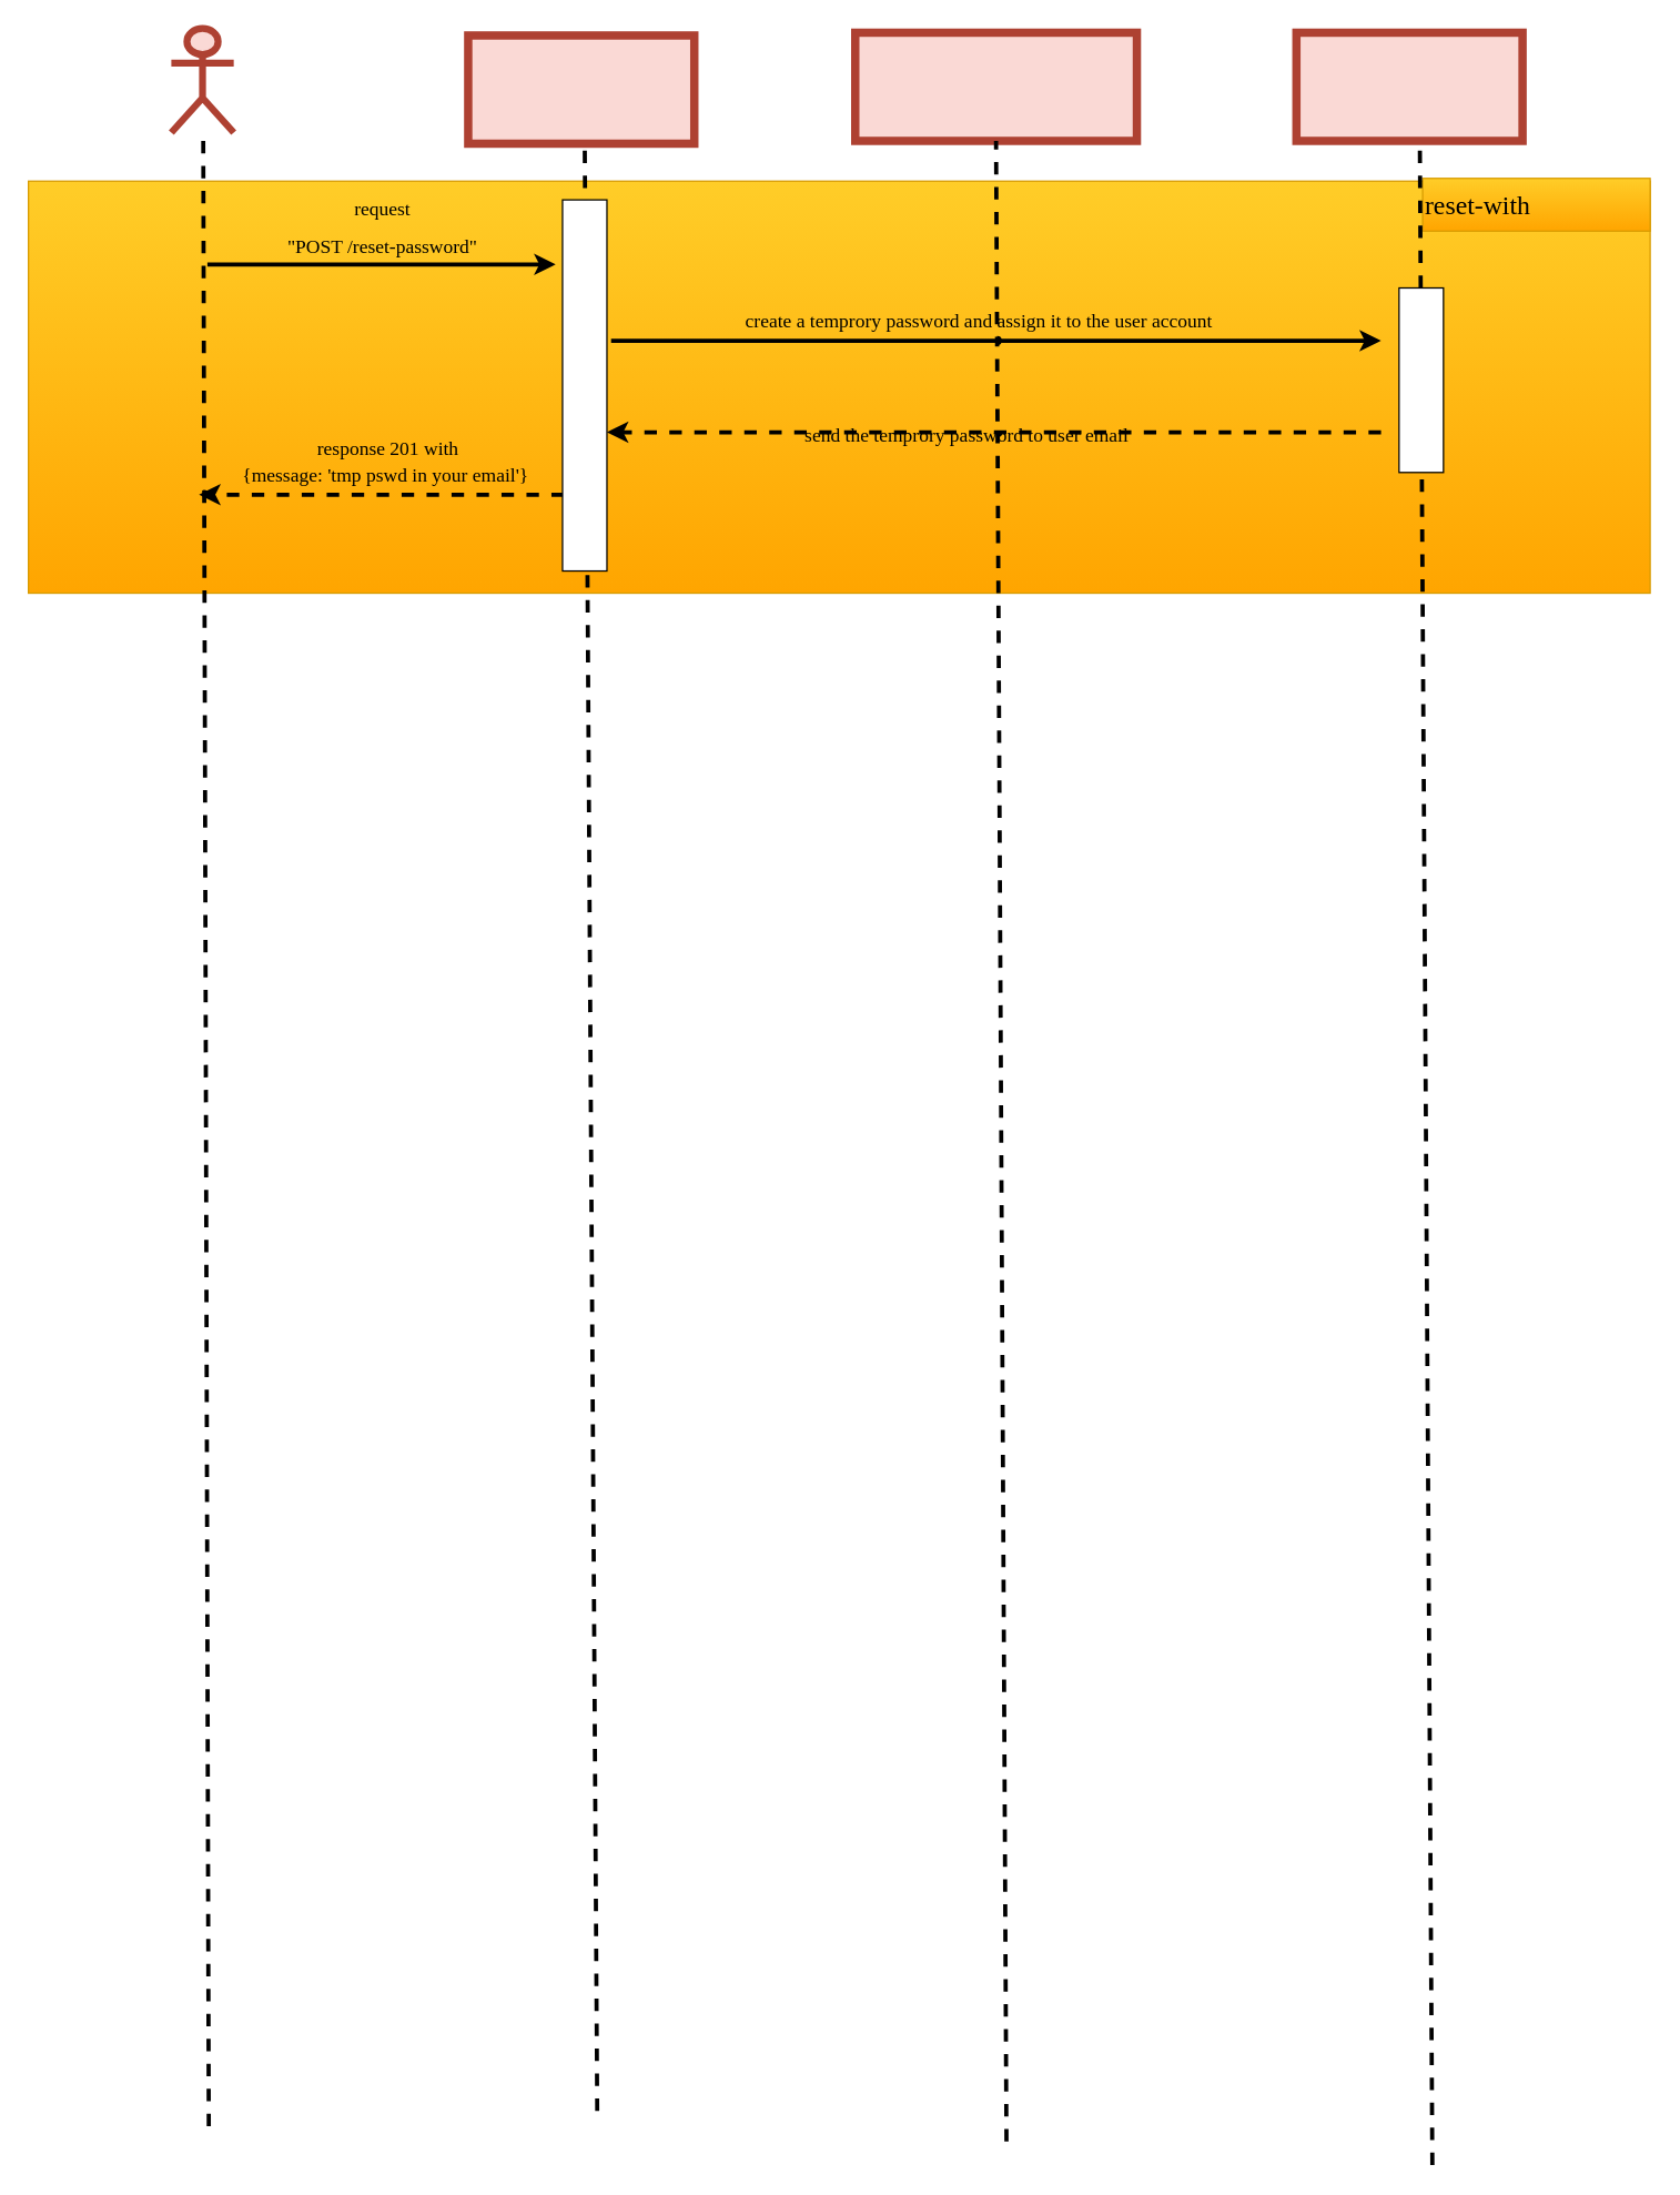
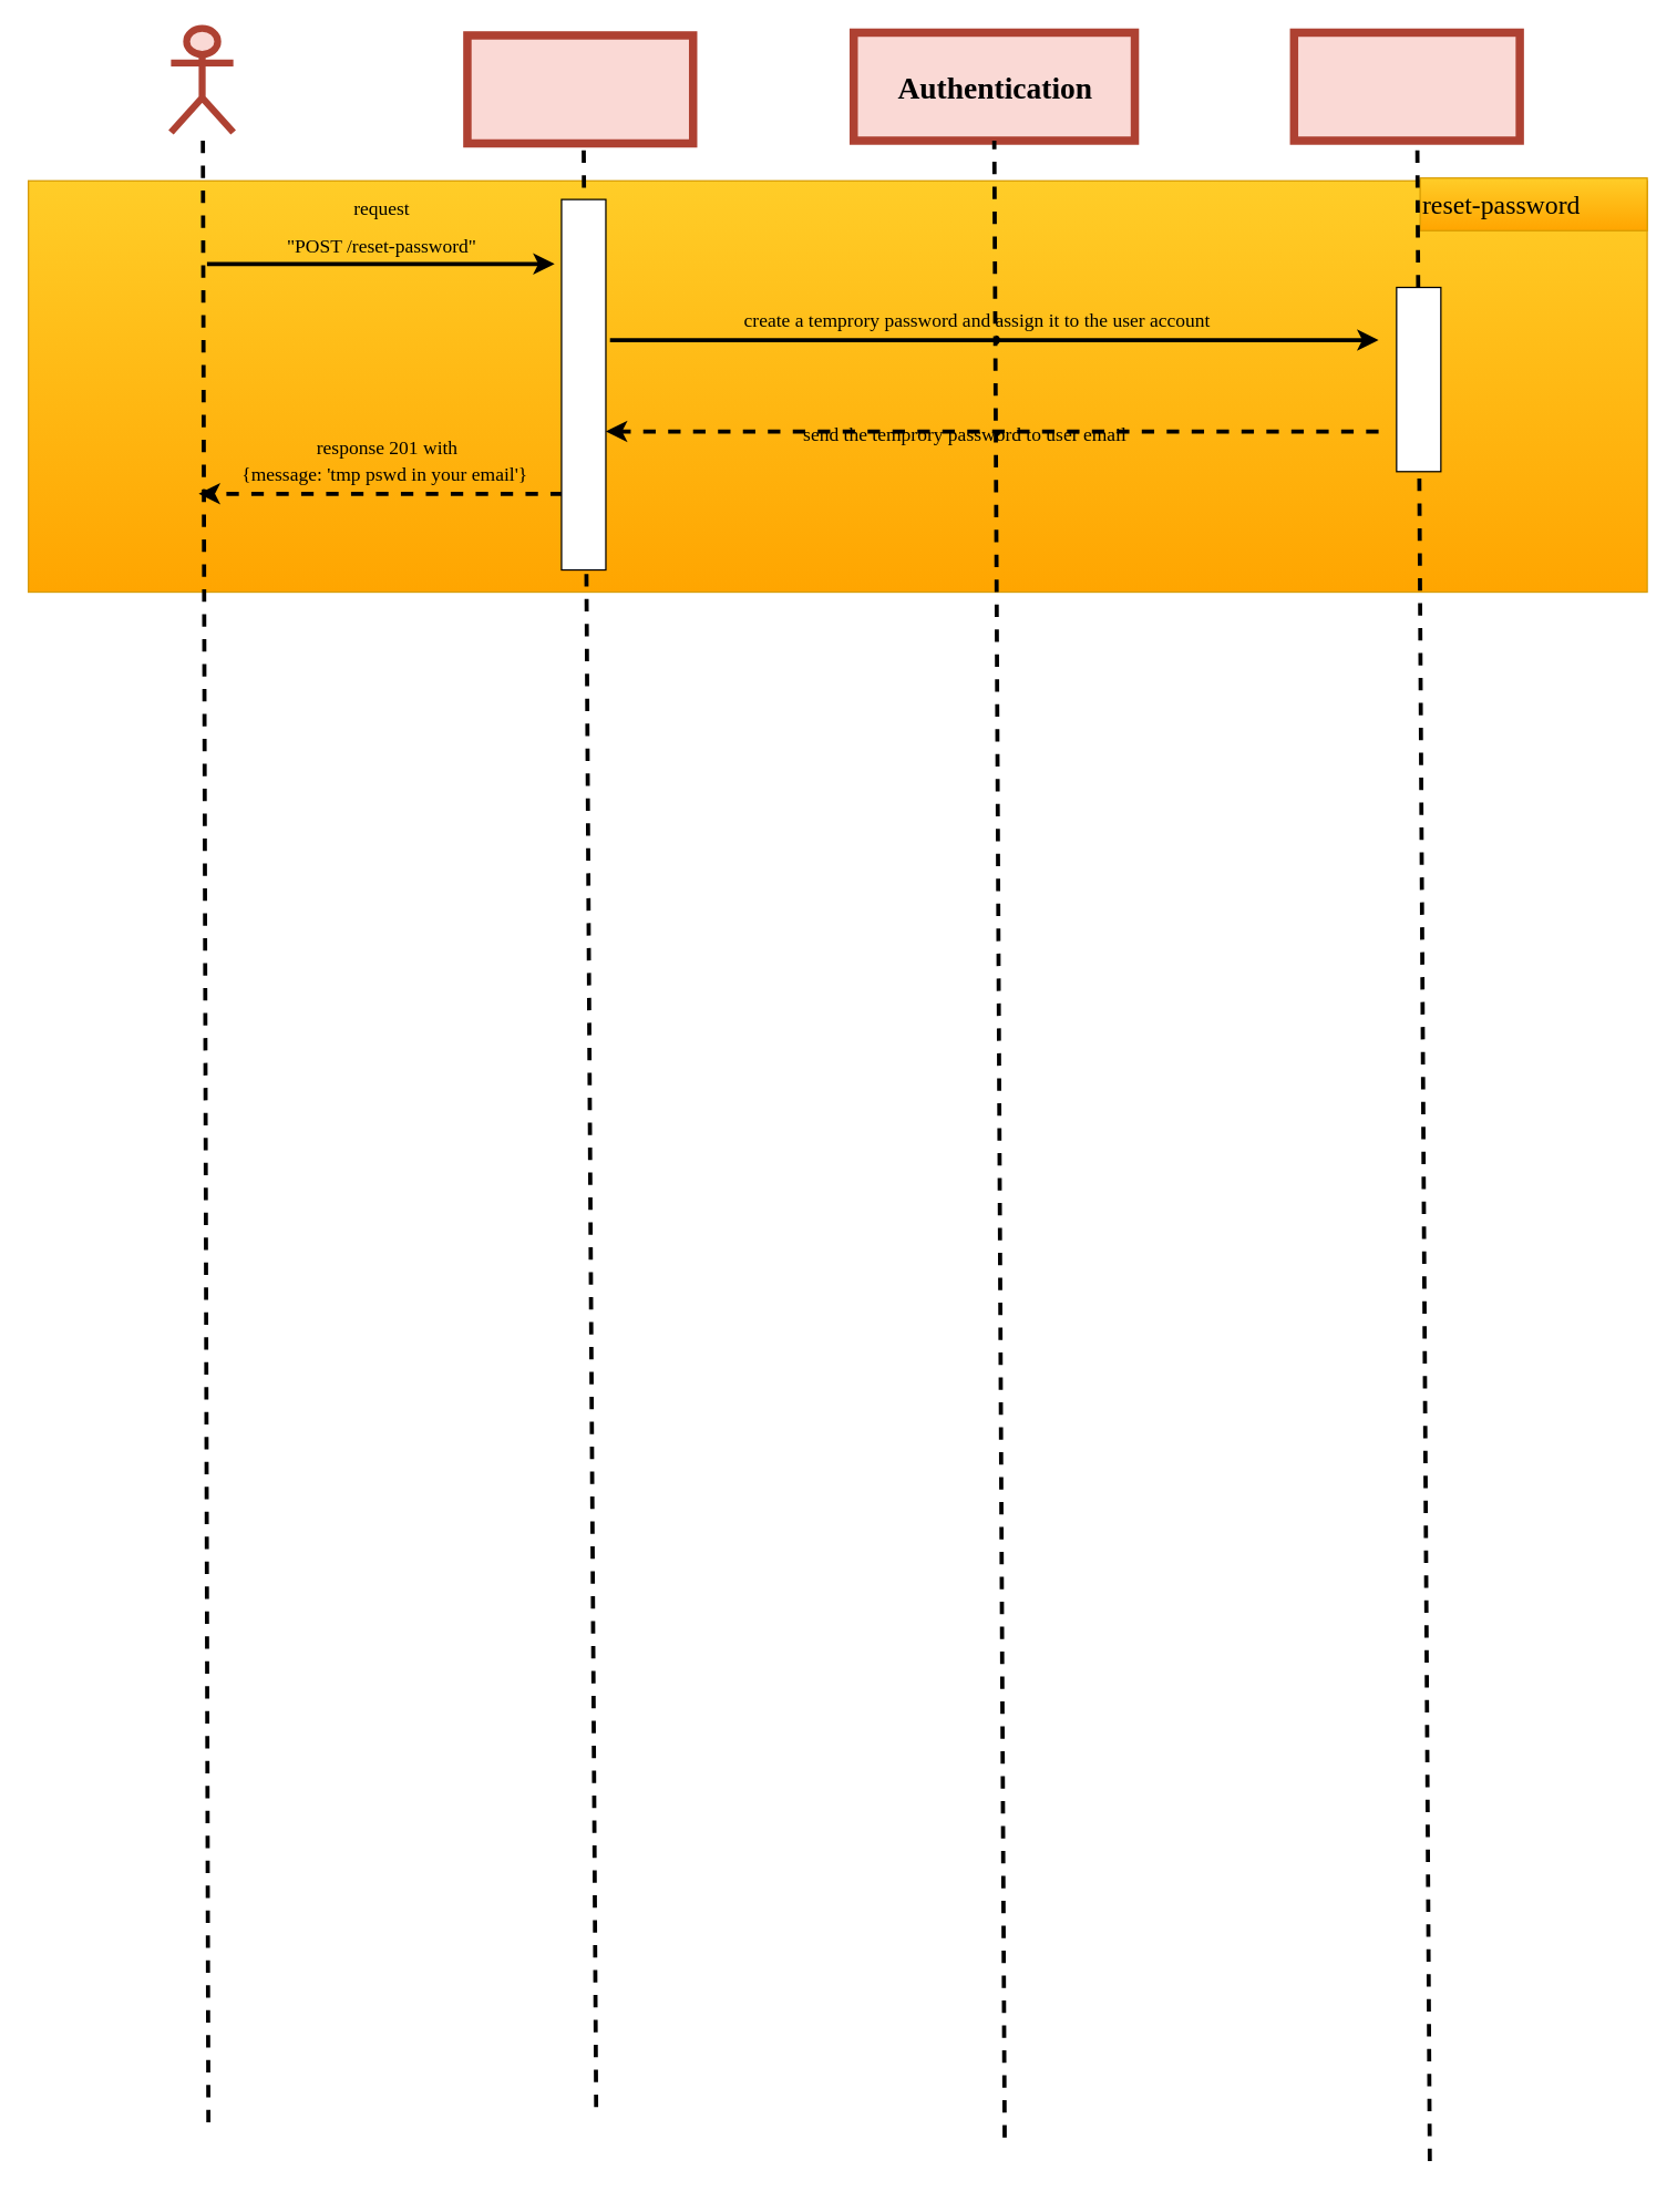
  <mxCell id="0" />
  <mxCell id="1" parent="0" />
  <mxCell id="2" value="" style="rounded=0;whiteSpace=wrap;html=1;strokeColor=#d79b00;fontSize=13;fillColor=#ffcd28;gradientColor=#ffa500;" parent="1" vertex="1"><mxGeometry x="20" y="130" width="1169" height="297" as="geometry" /></mxCell>
  <mxCell id="3" value="&lt;p style=&quot;line-height: 120%;&quot;&gt;&lt;br&gt;&lt;/p&gt;" style="shape=umlActor;verticalLabelPosition=bottom;verticalAlign=top;html=1;outlineConnect=0;strokeColor=#ae4132;strokeWidth=5;fillColor=#fad9d5;" parent="1" vertex="1"><mxGeometry x="123" y="20" width="45" height="75" as="geometry" /></mxCell>
  <mxCell id="4" value="" style="rounded=0;whiteSpace=wrap;html=1;strokeColor=#ae4132;fillColor=#fad9d5;strokeWidth=6;" parent="1" vertex="1"><mxGeometry x="934" y="23" width="163" height="78" as="geometry" /></mxCell>
  <mxCell id="5" value="" style="endArrow=none;dashed=1;html=1;entryX=0.5;entryY=1;entryDx=0;entryDy=0;rounded=1;jumpSize=0;strokeWidth=3;jumpStyle=arc;strokeColor=#000000;startArrow=none;" parent="1" edge="1"><mxGeometry width="50" height="50" relative="1" as="geometry"><mxPoint x="150" y="1532" as="sourcePoint" /><mxPoint x="146" y="95" as="targetPoint" /></mxGeometry></mxCell>
  <mxCell id="6" value="" style="rounded=0;whiteSpace=wrap;html=1;strokeColor=#ae4132;fillColor=#fad9d5;strokeWidth=6;" parent="1" vertex="1"><mxGeometry x="616" y="23" width="203" height="78" as="geometry" /></mxCell>
+ <mxCell id="7" value="&lt;font face=&quot;Verdana&quot; style=&quot;font-size: 22px;&quot;&gt;Authentication&lt;/font&gt;" style="text;html=1;align=center;verticalAlign=middle;resizable=0;points=[];autosize=1;strokeColor=none;fillColor=none;fontSize=27;fontColor=#000000;strokeWidth=0;fontStyle=1" parent="1" vertex="1"><mxGeometry x="617.5" y="40" width="200" height="44" as="geometry" /></mxCell>
  <mxCell id="8" value="" style="rounded=0;whiteSpace=wrap;html=1;strokeColor=#ae4132;fillColor=#fad9d5;strokeWidth=6;" parent="1" vertex="1"><mxGeometry x="337" y="25" width="163" height="78" as="geometry" /></mxCell>
  <mxCell id="9" value="" style="endArrow=none;dashed=1;html=1;entryX=0.5;entryY=1;entryDx=0;entryDy=0;rounded=1;jumpSize=0;strokeWidth=3;jumpStyle=arc;strokeColor=#000000;startArrow=none;" parent="1" edge="1"><mxGeometry width="50" height="50" relative="1" as="geometry"><mxPoint x="430" y="1521" as="sourcePoint" /><mxPoint x="421" y="103" as="targetPoint" /></mxGeometry></mxCell>
  <mxCell id="10" value="" style="endArrow=classic;html=1;rounded=1;strokeColor=#000000;strokeWidth=3;fontSize=22;fontColor=#000000;jumpStyle=arc;jumpSize=0;" parent="1" edge="1"><mxGeometry width="50" height="50" relative="1" as="geometry"><mxPoint x="149" y="190" as="sourcePoint" /><mxPoint x="400" y="190" as="targetPoint" /></mxGeometry></mxCell>
  <mxCell id="11" value="&lt;font style=&quot;font-size: 14px;&quot;&gt;request&lt;br&gt;&quot;POST /reset-password&quot;&lt;/font&gt;" style="text;html=1;align=center;verticalAlign=middle;resizable=0;points=[];autosize=1;strokeColor=none;fillColor=none;fontSize=22;fontColor=#000000;fontFamily=Verdana;" parent="1" vertex="1"><mxGeometry x="180.5" y="128" width="188" height="65" as="geometry" /></mxCell>
  <mxCell id="12" value="" style="endArrow=classic;html=1;rounded=1;strokeColor=#000000;strokeWidth=3;fontSize=22;fontColor=#000000;jumpStyle=arc;jumpSize=0;" parent="1" edge="1"><mxGeometry width="50" height="50" relative="1" as="geometry"><mxPoint x="440" y="245" as="sourcePoint" /><mxPoint x="995" y="245" as="targetPoint" /></mxGeometry></mxCell>
  <mxCell id="13" value="&lt;span style=&quot;font-size: 14px;&quot;&gt;create a temprory password a&lt;/span&gt;&lt;font style=&quot;font-size: 14px;&quot;&gt;nd assign it to the user account&lt;/font&gt;" style="text;html=1;align=center;verticalAlign=middle;resizable=0;points=[];autosize=1;strokeColor=none;fillColor=none;fontSize=22;fontColor=#000000;fontFamily=Verdana;" parent="1" vertex="1"><mxGeometry x="478" y="210" width="453" height="38" as="geometry" /></mxCell>
  <mxCell id="14" value="" style="endArrow=classic;html=1;rounded=1;strokeColor=#000000;strokeWidth=3;fontSize=22;fontColor=#000000;jumpStyle=arc;jumpSize=0;dashed=1;fillColor=#fad7ac;" parent="1" edge="1"><mxGeometry width="50" height="50" relative="1" as="geometry"><mxPoint x="995" y="311" as="sourcePoint" /><mxPoint x="437" y="311" as="targetPoint" /></mxGeometry></mxCell>
  <mxCell id="15" value="&lt;p style=&quot;line-height: 90%;&quot;&gt;&lt;span style=&quot;font-size: 14px;&quot;&gt;send the temprory password to user email&lt;/span&gt;&lt;/p&gt;" style="text;html=1;align=left;verticalAlign=middle;resizable=0;points=[];autosize=1;strokeColor=none;fillColor=none;fontSize=22;fontColor=#000000;fontFamily=Verdana;" parent="1" vertex="1"><mxGeometry x="578" y="272" width="317" height="79" as="geometry" /></mxCell>
  <mxCell id="16" value="" style="endArrow=none;dashed=1;html=1;rounded=1;jumpSize=0;strokeWidth=3;jumpStyle=arc;strokeColor=#000000;startArrow=none;entryX=0.5;entryY=1;entryDx=0;entryDy=0;" parent="1" target="6" edge="1"><mxGeometry width="50" height="50" relative="1" as="geometry"><mxPoint x="725" y="1543" as="sourcePoint" /><mxPoint x="717.5" y="297" as="targetPoint" /></mxGeometry></mxCell>
  <mxCell id="17" value="" style="endArrow=classic;html=1;rounded=1;strokeColor=#000000;strokeWidth=3;fontSize=22;fontColor=#000000;jumpStyle=arc;jumpSize=0;dashed=1;" parent="1" edge="1"><mxGeometry width="50" height="50" relative="1" as="geometry"><mxPoint x="406" y="356" as="sourcePoint" /><mxPoint x="143" y="356" as="targetPoint" /></mxGeometry></mxCell>
  <mxCell id="18" value="&lt;p style=&quot;line-height: 70%;&quot;&gt;&lt;font style=&quot;font-size: 14px;&quot;&gt;response 201&amp;nbsp;&lt;/font&gt;&lt;font style=&quot;text-align: left; font-size: 14px;&quot;&gt;with&lt;br&gt;{message: 'tmp pswd in your email'&lt;/font&gt;&lt;span style=&quot;background-color: initial; text-align: left; font-size: 14px;&quot;&gt;}&lt;/span&gt;&lt;span style=&quot;text-align: left; background-color: initial; font-size: 14px;&quot;&gt;&amp;nbsp;&lt;/span&gt;&lt;/p&gt;" style="text;html=1;align=center;verticalAlign=middle;resizable=0;points=[];autosize=1;strokeColor=none;fillColor=none;fontSize=22;fontColor=#000000;fontFamily=Verdana;" parent="1" vertex="1"><mxGeometry x="135" y="284" width="288" height="93" as="geometry" /></mxCell>
- <mxCell id="19" value="&lt;font style=&quot;font-size: 19px;&quot;&gt;reset-with&lt;br&gt;&lt;/font&gt;" style="text;html=1;align=left;verticalAlign=middle;resizable=0;points=[];autosize=1;strokeColor=#d79b00;fillColor=#ffcd28;fontSize=22;fontFamily=Verdana;gradientColor=#ffa500;" parent="1" vertex="1"><mxGeometry x="1025" y="128" width="164" height="38" as="geometry" /></mxCell>
+ <mxCell id="19" value="&lt;font style=&quot;font-size: 19px;&quot;&gt;reset-password&lt;br&gt;&lt;/font&gt;" style="text;html=1;align=left;verticalAlign=middle;resizable=0;points=[];autosize=1;strokeColor=#d79b00;fillColor=#ffcd28;fontSize=22;fontFamily=Verdana;gradientColor=#ffa500;" parent="1" vertex="1"><mxGeometry x="1025" y="128" width="164" height="38" as="geometry" /></mxCell>
  <mxCell id="20" value="" style="endArrow=none;dashed=1;html=1;rounded=1;jumpSize=0;strokeWidth=3;jumpStyle=arc;strokeColor=#000000;startArrow=none;" parent="1" edge="1" source="23"><mxGeometry width="50" height="50" relative="1" as="geometry"><mxPoint x="1032" y="1560" as="sourcePoint" /><mxPoint x="1023" y="106" as="targetPoint" /></mxGeometry></mxCell>
  <mxCell id="21" value="" style="rounded=0;whiteSpace=wrap;html=1;fontSize=13;fillColor=#FFFFFF;strokeColor=#000000;" parent="1" vertex="1"><mxGeometry x="405" y="143.5" width="32" height="267.5" as="geometry" /></mxCell>
  <mxCell id="22" value="" style="endArrow=none;dashed=1;html=1;rounded=1;jumpSize=0;strokeWidth=3;jumpStyle=arc;strokeColor=#000000;startArrow=none;" edge="1" parent="1" target="23"><mxGeometry width="50" height="50" relative="1" as="geometry"><mxPoint x="1032" y="1560" as="sourcePoint" /><mxPoint x="1023" y="106" as="targetPoint" /></mxGeometry></mxCell>
  <mxCell id="23" value="" style="rounded=0;whiteSpace=wrap;html=1;fontSize=13;fillColor=#FFFFFF;strokeColor=#000000;" parent="1" vertex="1"><mxGeometry x="1008" y="207" width="32" height="133" as="geometry" /></mxCell>
